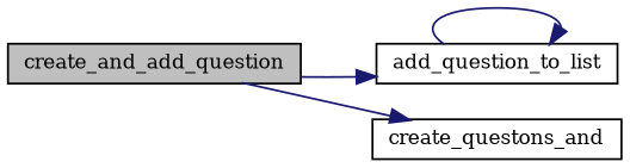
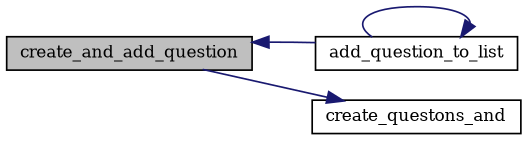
  digraph {
    fontname="DejaVu Serif"
    rankdir=LR
    node [color=black fillcolor=white fontname="DejaVu Serif" fontsize=10 shape=record style=filled]
    edge [color=midnightblue fontname="DejaVu Serif" fontsize=10 labelfontname=Helvetica labelfontsize=10 style=solid]
    n1 [fillcolor=grey75 fontcolor=black height=0.2 label=create_and_add_question width=0.4]
    n2 [height=0.2 label=add_question_to_list width=0.4]
    n3 [height=0.2 label=create_questons_and width=0.4]
-   n1 -> n2
+   n2 -> n1
    n1 -> n3
    n2 -> n2
  }
